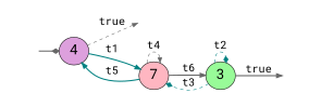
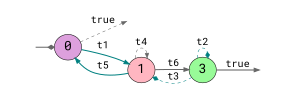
  digraph {
    fontname="Roboto Mono"
    labeljust=l
    nojustify=true
    rankdir=LR
    node [fontname="Roboto Mono" fontsize=25 style=invis]
    edge [arrowhead=normal color=gray40 fontname="Roboto Mono" fontsize=20 style=bold]
    I0 [width=0]
-   n2 [fillcolor=plum label=4 style=filled]
+   n2 [fillcolor=plum label=0 style=filled]
    F1 [width=0]
-   n4 [fillcolor=lightpink label=7 style=filled]
+   n4 [fillcolor=lightpink label=1 style=filled]
    n5 [fillcolor=palegreen label=3 style=filled]
    F0 [width=0]
    I0 -> n2 [arrowhead=diamond]
    n2 -> F1 [label=true style=dashed]
    n2 -> n4 [color=teal label=t1]
    n4 -> n2 [color=teal label=t5]
    n4 -> n4 [label=t4 style=dashed]
    n4 -> n5 [label=t6]
    n5 -> n4 [arrowhead=diamond color=teal label=t3 style=dashed]
    n5 -> n5 [arrowhead=diamond color=teal label=t2 style=dashed]
    n5 -> F0 [label=true]
  }
